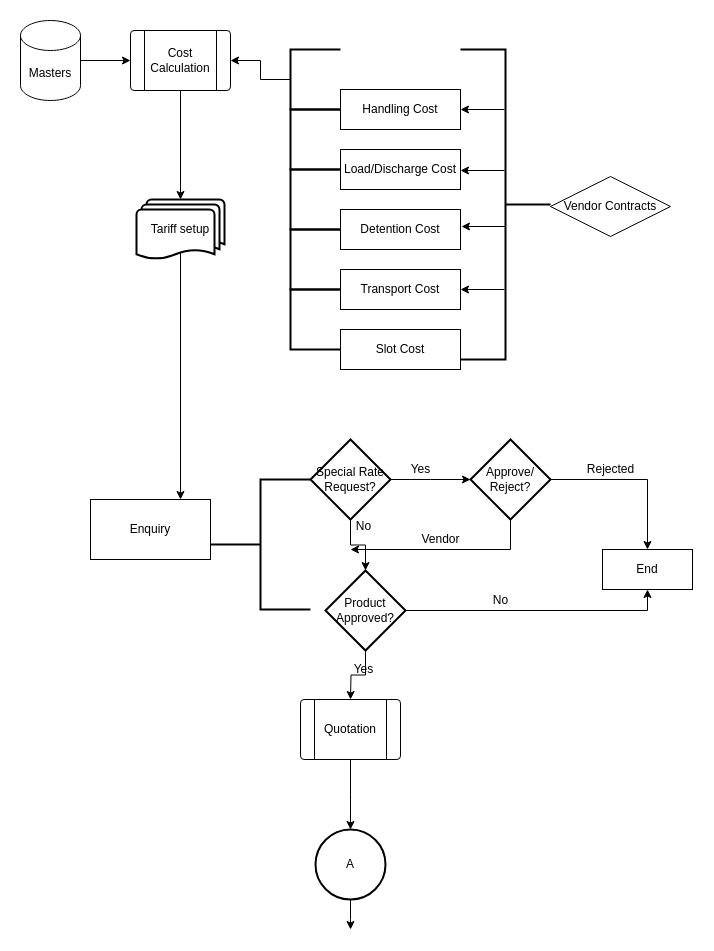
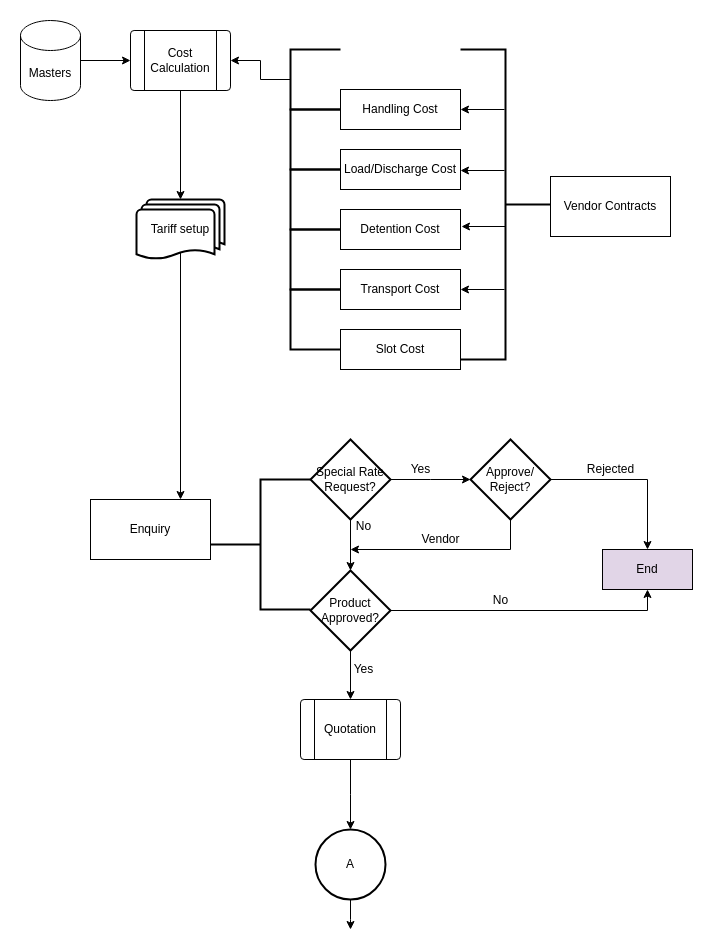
  <mxCell id="0" />
  <mxCell id="1" parent="0" />
  <mxCell id="2" style="edgeStyle=orthogonalEdgeStyle;rounded=0;orthogonalLoop=1;jettySize=auto;html=1;exitX=1;exitY=0.5;exitDx=0;exitDy=0;exitPerimeter=0;entryX=0;entryY=0.5;entryDx=0;entryDy=0;" edge="1" parent="1" source="3" target="22"><mxGeometry relative="1" as="geometry" /></mxCell>
  <mxCell id="3" value="Masters" style="shape=cylinder3;whiteSpace=wrap;html=1;boundedLbl=1;backgroundOutline=1;size=15;" vertex="1" parent="1"><mxGeometry x="20" y="20" width="60" height="80" as="geometry" /></mxCell>
- <mxCell id="4" value="Vendor Contracts" style="rhombus;whiteSpace=wrap;html=1;" vertex="1" parent="1"><mxGeometry x="550" y="176" width="120" height="60" as="geometry" /></mxCell>
+ <mxCell id="4" value="Vendor Contracts" style="rounded=0;whiteSpace=wrap;html=1;" vertex="1" parent="1"><mxGeometry x="550" y="176" width="120" height="60" as="geometry" /></mxCell>
  <mxCell id="5" value="Handling Cost" style="rounded=0;whiteSpace=wrap;html=1;" vertex="1" parent="1"><mxGeometry x="340" y="89" width="120" height="40" as="geometry" /></mxCell>
  <mxCell id="6" value="Load/Discharge Cost" style="rounded=0;whiteSpace=wrap;html=1;" vertex="1" parent="1"><mxGeometry x="340" y="149" width="120" height="40" as="geometry" /></mxCell>
  <mxCell id="7" value="Detention Cost" style="rounded=0;whiteSpace=wrap;html=1;" vertex="1" parent="1"><mxGeometry x="340" y="209" width="120" height="40" as="geometry" /></mxCell>
  <mxCell id="8" value="Transport Cost" style="rounded=0;whiteSpace=wrap;html=1;" vertex="1" parent="1"><mxGeometry x="340" y="269" width="120" height="40" as="geometry" /></mxCell>
  <mxCell id="9" value="Slot Cost" style="rounded=0;whiteSpace=wrap;html=1;" vertex="1" parent="1"><mxGeometry x="340" y="329" width="120" height="40" as="geometry" /></mxCell>
  <mxCell id="10" value="" style="strokeWidth=2;html=1;shape=mxgraph.flowchart.annotation_2;align=left;labelPosition=right;pointerEvents=1;direction=west;horizontal=1;" vertex="1" parent="1"><mxGeometry x="460" y="49" width="90" height="310" as="geometry" /></mxCell>
  <mxCell id="11" value="" style="endArrow=classic;html=1;" edge="1" parent="1"><mxGeometry width="50" height="50" relative="1" as="geometry"><mxPoint x="504" y="109" as="sourcePoint" /><mxPoint x="460" y="109" as="targetPoint" /></mxGeometry></mxCell>
  <mxCell id="12" value="" style="endArrow=classic;html=1;" edge="1" parent="1"><mxGeometry width="50" height="50" relative="1" as="geometry"><mxPoint x="504" y="170" as="sourcePoint" /><mxPoint x="460" y="170" as="targetPoint" /></mxGeometry></mxCell>
  <mxCell id="13" value="" style="endArrow=classic;html=1;" edge="1" parent="1"><mxGeometry width="50" height="50" relative="1" as="geometry"><mxPoint x="505" y="226" as="sourcePoint" /><mxPoint x="461" y="226" as="targetPoint" /></mxGeometry></mxCell>
  <mxCell id="14" value="" style="endArrow=classic;html=1;" edge="1" parent="1"><mxGeometry width="50" height="50" relative="1" as="geometry"><mxPoint x="504" y="289" as="sourcePoint" /><mxPoint x="460" y="289" as="targetPoint" /></mxGeometry></mxCell>
  <mxCell id="15" style="edgeStyle=orthogonalEdgeStyle;rounded=0;orthogonalLoop=1;jettySize=auto;html=1;exitX=0;exitY=0.5;exitDx=0;exitDy=0;exitPerimeter=0;entryX=1;entryY=0.5;entryDx=0;entryDy=0;" edge="1" parent="1" source="16" target="22"><mxGeometry relative="1" as="geometry" /></mxCell>
  <mxCell id="16" value="" style="strokeWidth=2;html=1;shape=mxgraph.flowchart.annotation_1;align=left;pointerEvents=1;" vertex="1" parent="1"><mxGeometry x="290" y="49" width="50" height="60" as="geometry" /></mxCell>
  <mxCell id="17" value="" style="strokeWidth=2;html=1;shape=mxgraph.flowchart.annotation_1;align=left;pointerEvents=1;" vertex="1" parent="1"><mxGeometry x="290" y="109" width="50" height="60" as="geometry" /></mxCell>
  <mxCell id="18" value="" style="strokeWidth=2;html=1;shape=mxgraph.flowchart.annotation_1;align=left;pointerEvents=1;" vertex="1" parent="1"><mxGeometry x="290" y="169" width="50" height="60" as="geometry" /></mxCell>
  <mxCell id="19" value="" style="strokeWidth=2;html=1;shape=mxgraph.flowchart.annotation_1;align=left;pointerEvents=1;" vertex="1" parent="1"><mxGeometry x="290" y="229" width="50" height="60" as="geometry" /></mxCell>
  <mxCell id="20" value="" style="strokeWidth=2;html=1;shape=mxgraph.flowchart.annotation_1;align=left;pointerEvents=1;" vertex="1" parent="1"><mxGeometry x="290" y="289" width="50" height="60" as="geometry" /></mxCell>
  <mxCell id="21" style="edgeStyle=orthogonalEdgeStyle;rounded=0;orthogonalLoop=1;jettySize=auto;html=1;" edge="1" parent="1" source="22"><mxGeometry relative="1" as="geometry"><mxPoint x="180" y="199" as="targetPoint" /></mxGeometry></mxCell>
  <mxCell id="22" value="Cost Calculation" style="verticalLabelPosition=middle;verticalAlign=middle;html=1;shape=process;whiteSpace=wrap;rounded=1;size=0.14;arcSize=6;labelPosition=center;align=center;" vertex="1" parent="1"><mxGeometry x="130" y="30" width="100" height="60" as="geometry" /></mxCell>
  <mxCell id="23" style="edgeStyle=orthogonalEdgeStyle;rounded=0;orthogonalLoop=1;jettySize=auto;html=1;exitX=0.5;exitY=0.88;exitDx=0;exitDy=0;exitPerimeter=0;entryX=0.75;entryY=0;entryDx=0;entryDy=0;" edge="1" parent="1" source="24" target="25"><mxGeometry relative="1" as="geometry"><mxPoint x="180" y="439" as="targetPoint" /></mxGeometry></mxCell>
  <mxCell id="24" value="Tariff setup" style="strokeWidth=2;html=1;shape=mxgraph.flowchart.multi-document;whiteSpace=wrap;" vertex="1" parent="1"><mxGeometry x="136" y="199" width="88" height="60" as="geometry" /></mxCell>
  <mxCell id="25" value="Enquiry" style="rounded=0;whiteSpace=wrap;html=1;" vertex="1" parent="1"><mxGeometry x="90" y="499" width="120" height="60" as="geometry" /></mxCell>
  <mxCell id="26" value="" style="strokeWidth=2;html=1;shape=mxgraph.flowchart.annotation_2;align=left;labelPosition=right;pointerEvents=1;" vertex="1" parent="1"><mxGeometry x="210" y="479" width="100" height="130" as="geometry" /></mxCell>
  <mxCell id="27" style="edgeStyle=orthogonalEdgeStyle;rounded=0;orthogonalLoop=1;jettySize=auto;html=1;exitX=0.5;exitY=1;exitDx=0;exitDy=0;exitPerimeter=0;entryX=0.5;entryY=0;entryDx=0;entryDy=0;entryPerimeter=0;" edge="1" parent="1" source="29" target="32"><mxGeometry relative="1" as="geometry" /></mxCell>
  <mxCell id="28" style="edgeStyle=orthogonalEdgeStyle;rounded=0;orthogonalLoop=1;jettySize=auto;html=1;" edge="1" parent="1" source="29"><mxGeometry relative="1" as="geometry"><mxPoint x="470" y="479" as="targetPoint" /></mxGeometry></mxCell>
  <mxCell id="29" value="Special Rate Request?" style="strokeWidth=2;html=1;shape=mxgraph.flowchart.decision;whiteSpace=wrap;" vertex="1" parent="1"><mxGeometry x="310" y="439" width="80" height="80" as="geometry" /></mxCell>
  <mxCell id="30" style="edgeStyle=orthogonalEdgeStyle;rounded=0;orthogonalLoop=1;jettySize=auto;html=1;entryX=0.5;entryY=1;entryDx=0;entryDy=0;" edge="1" parent="1" source="32" target="38"><mxGeometry relative="1" as="geometry" /></mxCell>
  <mxCell id="31" style="edgeStyle=orthogonalEdgeStyle;rounded=0;orthogonalLoop=1;jettySize=auto;html=1;" edge="1" parent="1" source="32"><mxGeometry relative="1" as="geometry"><mxPoint x="350" y="699" as="targetPoint" /></mxGeometry></mxCell>
- <mxCell id="32" value="Product Approved?" style="strokeWidth=2;html=1;shape=mxgraph.flowchart.decision;whiteSpace=wrap;" vertex="1" parent="1"><mxGeometry x="325" y="570" width="80" height="80" as="geometry" /></mxCell>
+ <mxCell id="32" value="Product Approved?" style="strokeWidth=2;html=1;shape=mxgraph.flowchart.decision;whiteSpace=wrap;" vertex="1" parent="1"><mxGeometry x="310" y="570" width="80" height="80" as="geometry" /></mxCell>
  <mxCell id="33" style="edgeStyle=orthogonalEdgeStyle;rounded=0;orthogonalLoop=1;jettySize=auto;html=1;entryX=0.5;entryY=0;entryDx=0;entryDy=0;" edge="1" parent="1" source="35" target="38"><mxGeometry relative="1" as="geometry" /></mxCell>
  <mxCell id="34" style="edgeStyle=orthogonalEdgeStyle;rounded=0;orthogonalLoop=1;jettySize=auto;html=1;" edge="1" parent="1" source="35"><mxGeometry relative="1" as="geometry"><mxPoint x="350" y="549" as="targetPoint" /><Array as="points"><mxPoint x="510" y="549" /></Array></mxGeometry></mxCell>
  <mxCell id="35" value="Approve/ Reject?" style="strokeWidth=2;html=1;shape=mxgraph.flowchart.decision;whiteSpace=wrap;" vertex="1" parent="1"><mxGeometry x="470" y="439" width="80" height="80" as="geometry" /></mxCell>
  <mxCell id="36" value="No" style="text;html=1;align=center;verticalAlign=middle;resizable=0;points=[];autosize=1;" vertex="1" parent="1"><mxGeometry x="348" y="516" width="30" height="20" as="geometry" /></mxCell>
  <mxCell id="37" value="Yes" style="text;html=1;align=center;verticalAlign=middle;resizable=0;points=[];autosize=1;" vertex="1" parent="1"><mxGeometry x="405" y="459" width="30" height="20" as="geometry" /></mxCell>
- <mxCell id="38" value="End" style="rounded=0;whiteSpace=wrap;html=1;" vertex="1" parent="1"><mxGeometry x="602" y="549" width="90" height="40" as="geometry" /></mxCell>
+ <mxCell id="38" value="End" style="rounded=0;whiteSpace=wrap;html=1;fillColor=#e1d5e7;" vertex="1" parent="1"><mxGeometry x="602" y="549" width="90" height="40" as="geometry" /></mxCell>
  <mxCell id="39" value="Rejected" style="text;html=1;align=center;verticalAlign=middle;resizable=0;points=[];autosize=1;" vertex="1" parent="1"><mxGeometry x="580" y="459" width="60" height="20" as="geometry" /></mxCell>
  <mxCell id="40" value="Vendor" style="text;html=1;align=center;verticalAlign=middle;resizable=0;points=[];autosize=1;" vertex="1" parent="1"><mxGeometry x="405" y="529" width="70" height="20" as="geometry" /></mxCell>
  <mxCell id="41" value="No" style="text;html=1;align=center;verticalAlign=middle;resizable=0;points=[];autosize=1;" vertex="1" parent="1"><mxGeometry x="485" y="590" width="30" height="20" as="geometry" /></mxCell>
  <mxCell id="42" value="Yes" style="text;html=1;align=center;verticalAlign=middle;resizable=0;points=[];autosize=1;" vertex="1" parent="1"><mxGeometry x="348" y="659" width="30" height="20" as="geometry" /></mxCell>
  <mxCell id="43" style="edgeStyle=orthogonalEdgeStyle;rounded=0;orthogonalLoop=1;jettySize=auto;html=1;" edge="1" parent="1" source="44"><mxGeometry relative="1" as="geometry"><mxPoint x="350" y="829" as="targetPoint" /></mxGeometry></mxCell>
  <mxCell id="44" value="Quotation" style="verticalLabelPosition=middle;verticalAlign=middle;html=1;shape=process;whiteSpace=wrap;rounded=1;size=0.14;arcSize=6;labelPosition=center;align=center;" vertex="1" parent="1"><mxGeometry x="300" y="699" width="100" height="60" as="geometry" /></mxCell>
  <mxCell id="45" style="edgeStyle=orthogonalEdgeStyle;rounded=0;orthogonalLoop=1;jettySize=auto;html=1;" edge="1" parent="1" source="46"><mxGeometry relative="1" as="geometry"><mxPoint x="350" y="929" as="targetPoint" /></mxGeometry></mxCell>
  <mxCell id="46" value="A" style="strokeWidth=2;html=1;shape=mxgraph.flowchart.start_2;whiteSpace=wrap;" vertex="1" parent="1"><mxGeometry x="315" y="829" width="70" height="70" as="geometry" /></mxCell>
